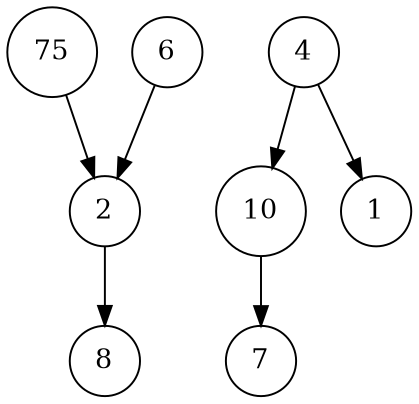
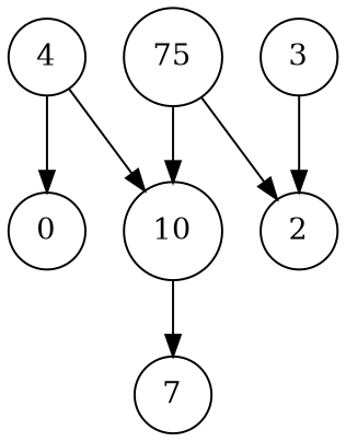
  digraph {
    node [shape=circle]
    n1 [label=75]
    10
    2
    7
-   8
    4
-   1
-   3 [label=6]
+   1 [label=0]
+   3
+   n1 -> 10
    n1 -> 2
    10 -> 7
-   2 -> 8
    4 -> 10
    4 -> 1
    3 -> 2
  }
